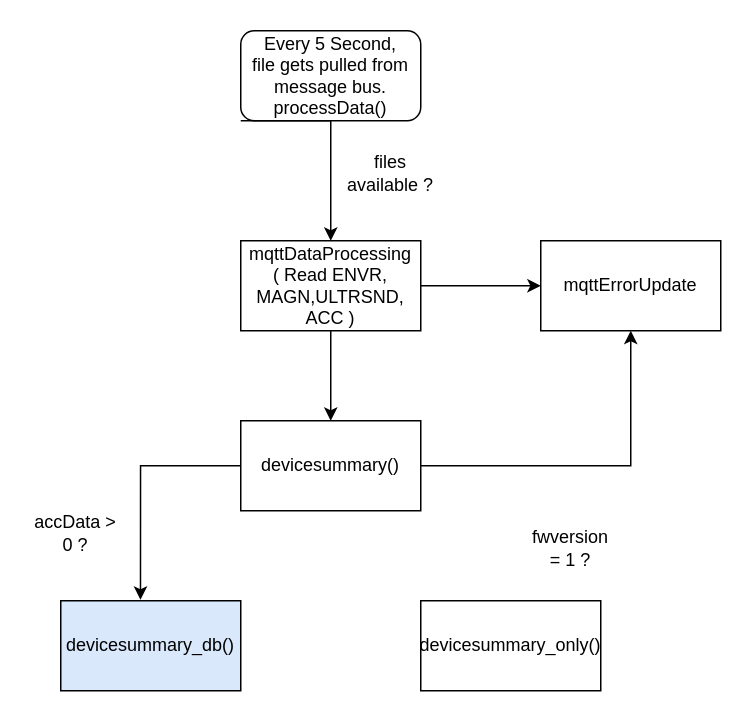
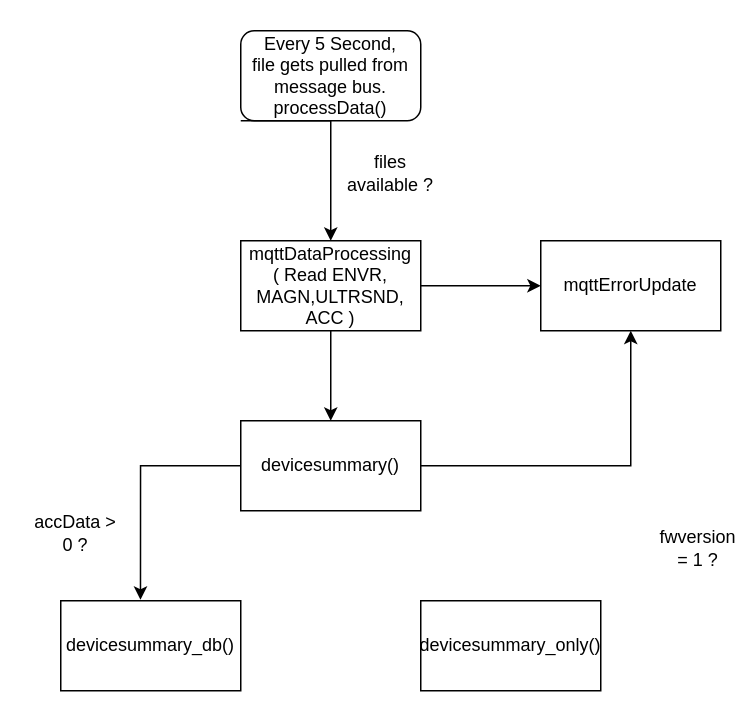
  <mxCell id="0" />
  <mxCell id="1" parent="0" />
  <mxCell id="2" style="edgeStyle=orthogonalEdgeStyle;rounded=0;orthogonalLoop=1;jettySize=auto;html=1;exitX=0;exitY=1;exitDx=0;exitDy=0;" edge="1" parent="1" source="3" target="6"><mxGeometry relative="1" as="geometry"><Array as="points"><mxPoint x="220" y="80" /></Array></mxGeometry></mxCell>
  <mxCell id="3" value="Every 5 Second,&lt;br&gt;file gets pulled from message bus.&lt;br&gt;processData()" style="rounded=1;whiteSpace=wrap;html=1;" vertex="1" parent="1"><mxGeometry x="160" width="120" height="60" as="geometry" y="20" /></mxCell>
  <mxCell id="4" style="edgeStyle=orthogonalEdgeStyle;rounded=0;orthogonalLoop=1;jettySize=auto;html=1;exitX=1;exitY=0.5;exitDx=0;exitDy=0;entryX=0;entryY=0.5;entryDx=0;entryDy=0;" edge="1" parent="1" source="6" target="7"><mxGeometry relative="1" as="geometry" /></mxCell>
  <mxCell id="5" style="edgeStyle=orthogonalEdgeStyle;rounded=0;orthogonalLoop=1;jettySize=auto;html=1;exitX=0.5;exitY=1;exitDx=0;exitDy=0;entryX=0.5;entryY=0;entryDx=0;entryDy=0;" edge="1" parent="1" source="6" target="11"><mxGeometry relative="1" as="geometry" /></mxCell>
  <mxCell id="6" value="mqttDataProcessing&lt;br&gt;( Read ENVR, MAGN,ULTRSND,&lt;br&gt;ACC )" style="rounded=0;whiteSpace=wrap;html=1;" vertex="1" parent="1"><mxGeometry x="160" y="160" width="120" height="60" as="geometry" /></mxCell>
  <mxCell id="7" value="mqttErrorUpdate" style="rounded=0;whiteSpace=wrap;html=1;" vertex="1" parent="1"><mxGeometry x="360" y="160" width="120" height="60" as="geometry" /></mxCell>
  <mxCell id="8" value="files available ?" style="text;html=1;strokeColor=none;fillColor=none;align=center;verticalAlign=middle;whiteSpace=wrap;rounded=0;" vertex="1" parent="1"><mxGeometry x="230" y="100" width="60" height="30" as="geometry" /></mxCell>
  <mxCell id="9" style="edgeStyle=orthogonalEdgeStyle;rounded=0;orthogonalLoop=1;jettySize=auto;html=1;exitX=0;exitY=0.5;exitDx=0;exitDy=0;entryX=0.443;entryY=-0.01;entryDx=0;entryDy=0;entryPerimeter=0;" edge="1" parent="1" source="11" target="12"><mxGeometry relative="1" as="geometry" /></mxCell>
  <mxCell id="10" style="edgeStyle=orthogonalEdgeStyle;rounded=0;orthogonalLoop=1;jettySize=auto;html=1;exitX=1;exitY=0.5;exitDx=0;exitDy=0;" edge="1" parent="1" source="11" target="7"><mxGeometry relative="1" as="geometry" /></mxCell>
  <mxCell id="11" value="devicesummary()" style="whiteSpace=wrap;html=1;rounded=0;" vertex="1" parent="1"><mxGeometry x="160" y="280" width="120" height="60" as="geometry" /></mxCell>
- <mxCell id="12" value="devicesummary_db()" style="rounded=0;whiteSpace=wrap;html=1;fillColor=#dae8fc;" vertex="1" parent="1"><mxGeometry x="40" y="400" width="120" height="60" as="geometry" /></mxCell>
+ <mxCell id="12" value="devicesummary_db()" style="rounded=0;whiteSpace=wrap;html=1;" vertex="1" parent="1"><mxGeometry x="40" y="400" width="120" height="60" as="geometry" /></mxCell>
  <mxCell id="13" value="devicesummary_only()" style="rounded=0;whiteSpace=wrap;html=1;" vertex="1" parent="1"><mxGeometry x="280" y="400" width="120" height="60" as="geometry" /></mxCell>
- <mxCell id="14" value="fwversion = 1 ?" style="text;html=1;strokeColor=none;fillColor=none;align=center;verticalAlign=middle;whiteSpace=wrap;rounded=0;imageWidth=30;" vertex="1" parent="1"><mxGeometry x="350" y="350" width="60" height="30" as="geometry" /></mxCell>
+ <mxCell id="14" value="fwversion = 1 ?" style="text;html=1;strokeColor=none;fillColor=none;align=center;verticalAlign=middle;whiteSpace=wrap;rounded=0;imageWidth=30;" vertex="1" parent="1"><mxGeometry x="435" y="350" width="60" height="30" as="geometry" /></mxCell>
  <mxCell id="15" value="accData &amp;gt; 0 ?" style="text;html=1;strokeColor=none;fillColor=none;align=center;verticalAlign=middle;whiteSpace=wrap;rounded=0;" vertex="1" parent="1"><mxGeometry x="20" y="340" width="60" height="30" as="geometry" /></mxCell>
